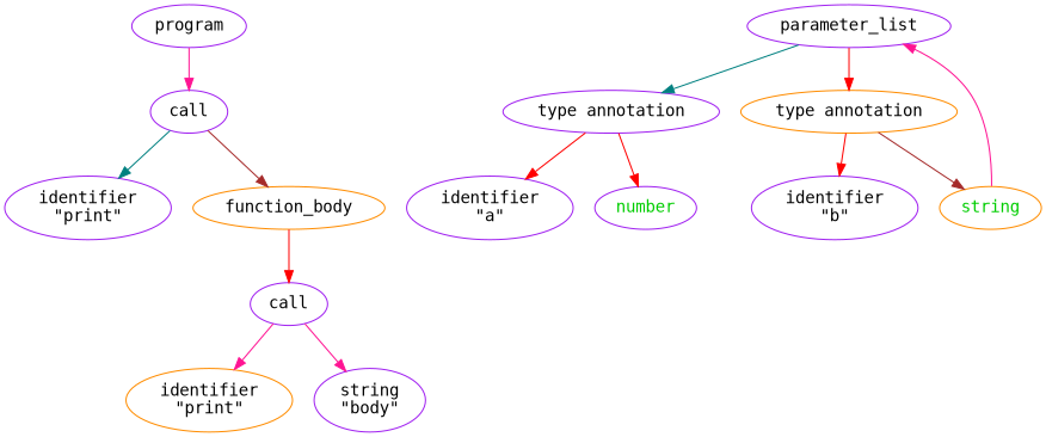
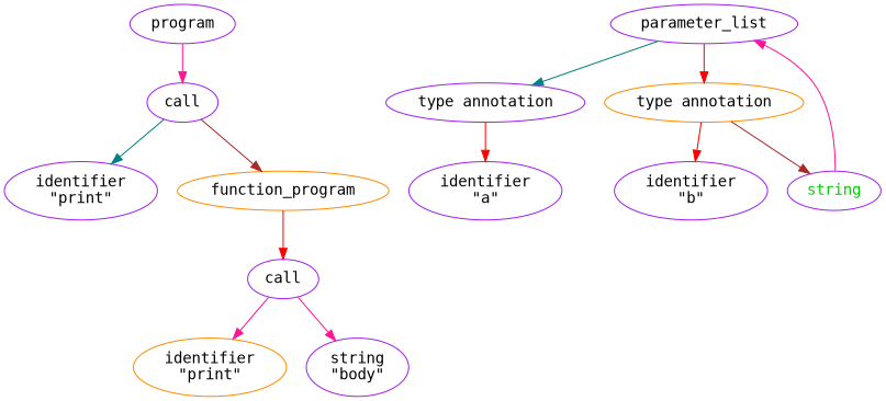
  digraph {
    node [color=purple fontname=Monospace]
    edge [color=red]
    n1 [label=program]
    n2 [label=call]
    n3 [label="identifier\n\"print\""]
-   n4 [color=darkorange label=function_body]
+   n4 [color=darkorange label=function_program]
    n5 [label=call]
    n6 [label=parameter_list]
    n7 [label="type annotation"]
    n8 [color=darkorange label="type annotation"]
    n9 [color=darkorange label="identifier\n\"print\""]
    n10 [label="string\n\"body\""]
    n11 [label="identifier\n\"a\""]
-   n12 [fontcolor=green3 label=number]
    n13 [label="identifier\n\"b\""]
-   n14 [color=darkorange fontcolor=green3 label=string]
+   n14 [fontcolor=green3 label=string]
    n1 -> n2 [color=deeppink]
    n2 -> n3 [color=teal]
    n2 -> n4 [color=brown]
    n4 -> n5
    n5 -> n9 [color=deeppink]
    n5 -> n10 [color=deeppink]
    n6 -> n7 [color=teal]
    n6 -> n8
    n7 -> n11
-   n7 -> n12
    n8 -> n13
    n8 -> n14 [color=brown]
    n14 -> n6 [color=deeppink]
  }
